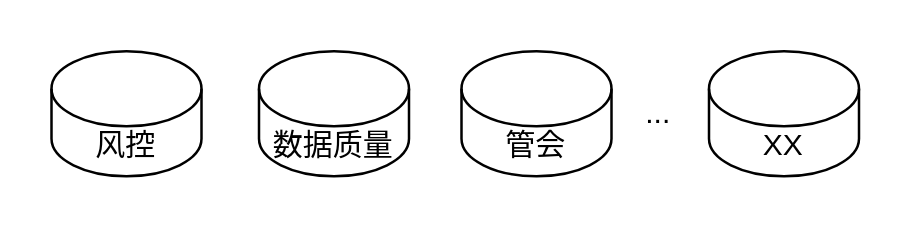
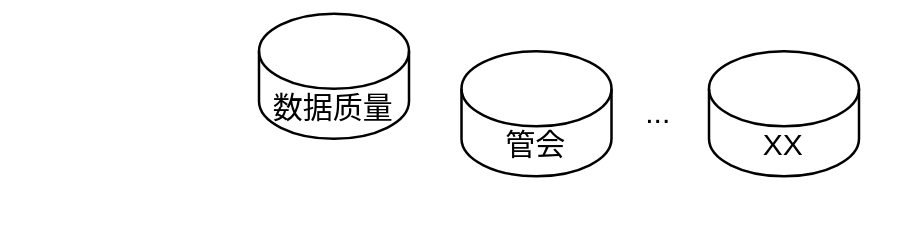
  <mxCell id="0" />
  <mxCell id="1" parent="0" />
- <mxCell id="2" value="风控" style="shape=cylinder3;whiteSpace=wrap;html=1;boundedLbl=1;backgroundOutline=1;size=15;" parent="1" vertex="1"><mxGeometry x="20" y="20" width="60" height="50" as="geometry" /></mxCell>
- <mxCell id="3" value="数据质量" style="shape=cylinder3;whiteSpace=wrap;html=1;boundedLbl=1;backgroundOutline=1;size=15;" parent="1" vertex="1"><mxGeometry x="103" y="20" width="60" height="50" as="geometry" /></mxCell>
+ <mxCell id="3" value="数据质量" style="shape=cylinder3;whiteSpace=wrap;html=1;boundedLbl=1;backgroundOutline=1;size=15;" parent="1" vertex="1"><mxGeometry x="103" y="5" width="60" height="50" as="geometry" /></mxCell>
  <mxCell id="4" value="管会" style="shape=cylinder3;whiteSpace=wrap;html=1;boundedLbl=1;backgroundOutline=1;size=15;" parent="1" vertex="1"><mxGeometry x="184" y="20" width="60" height="50" as="geometry" /></mxCell>
  <mxCell id="5" value="XX" style="shape=cylinder3;whiteSpace=wrap;html=1;boundedLbl=1;backgroundOutline=1;size=15;" parent="1" vertex="1"><mxGeometry x="283" y="20" width="60" height="50" as="geometry" /></mxCell>
  <mxCell id="6" value="..." style="text;html=1;strokeColor=none;fillColor=none;align=center;verticalAlign=middle;whiteSpace=wrap;rounded=0;" parent="1" vertex="1"><mxGeometry x="233" y="30" width="60" height="30" as="geometry" /></mxCell>
